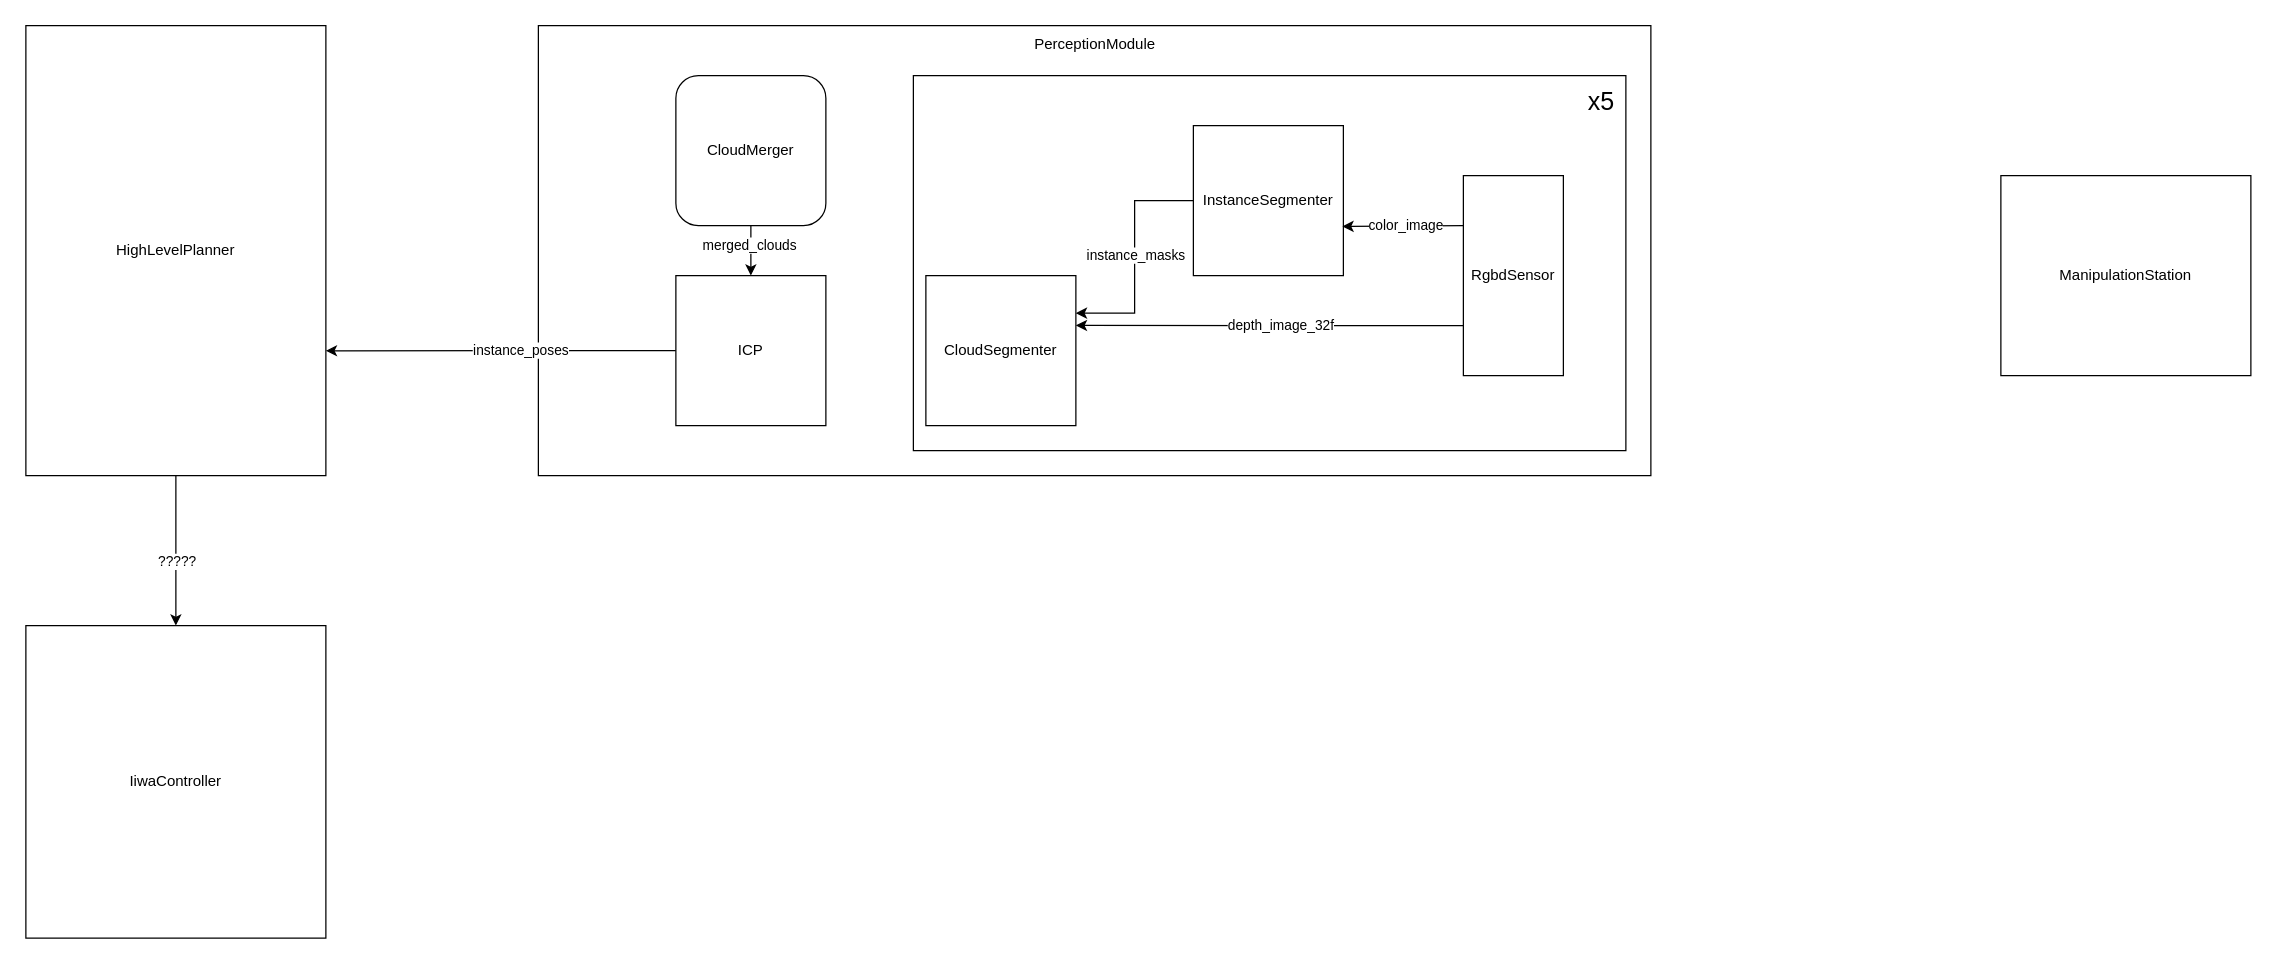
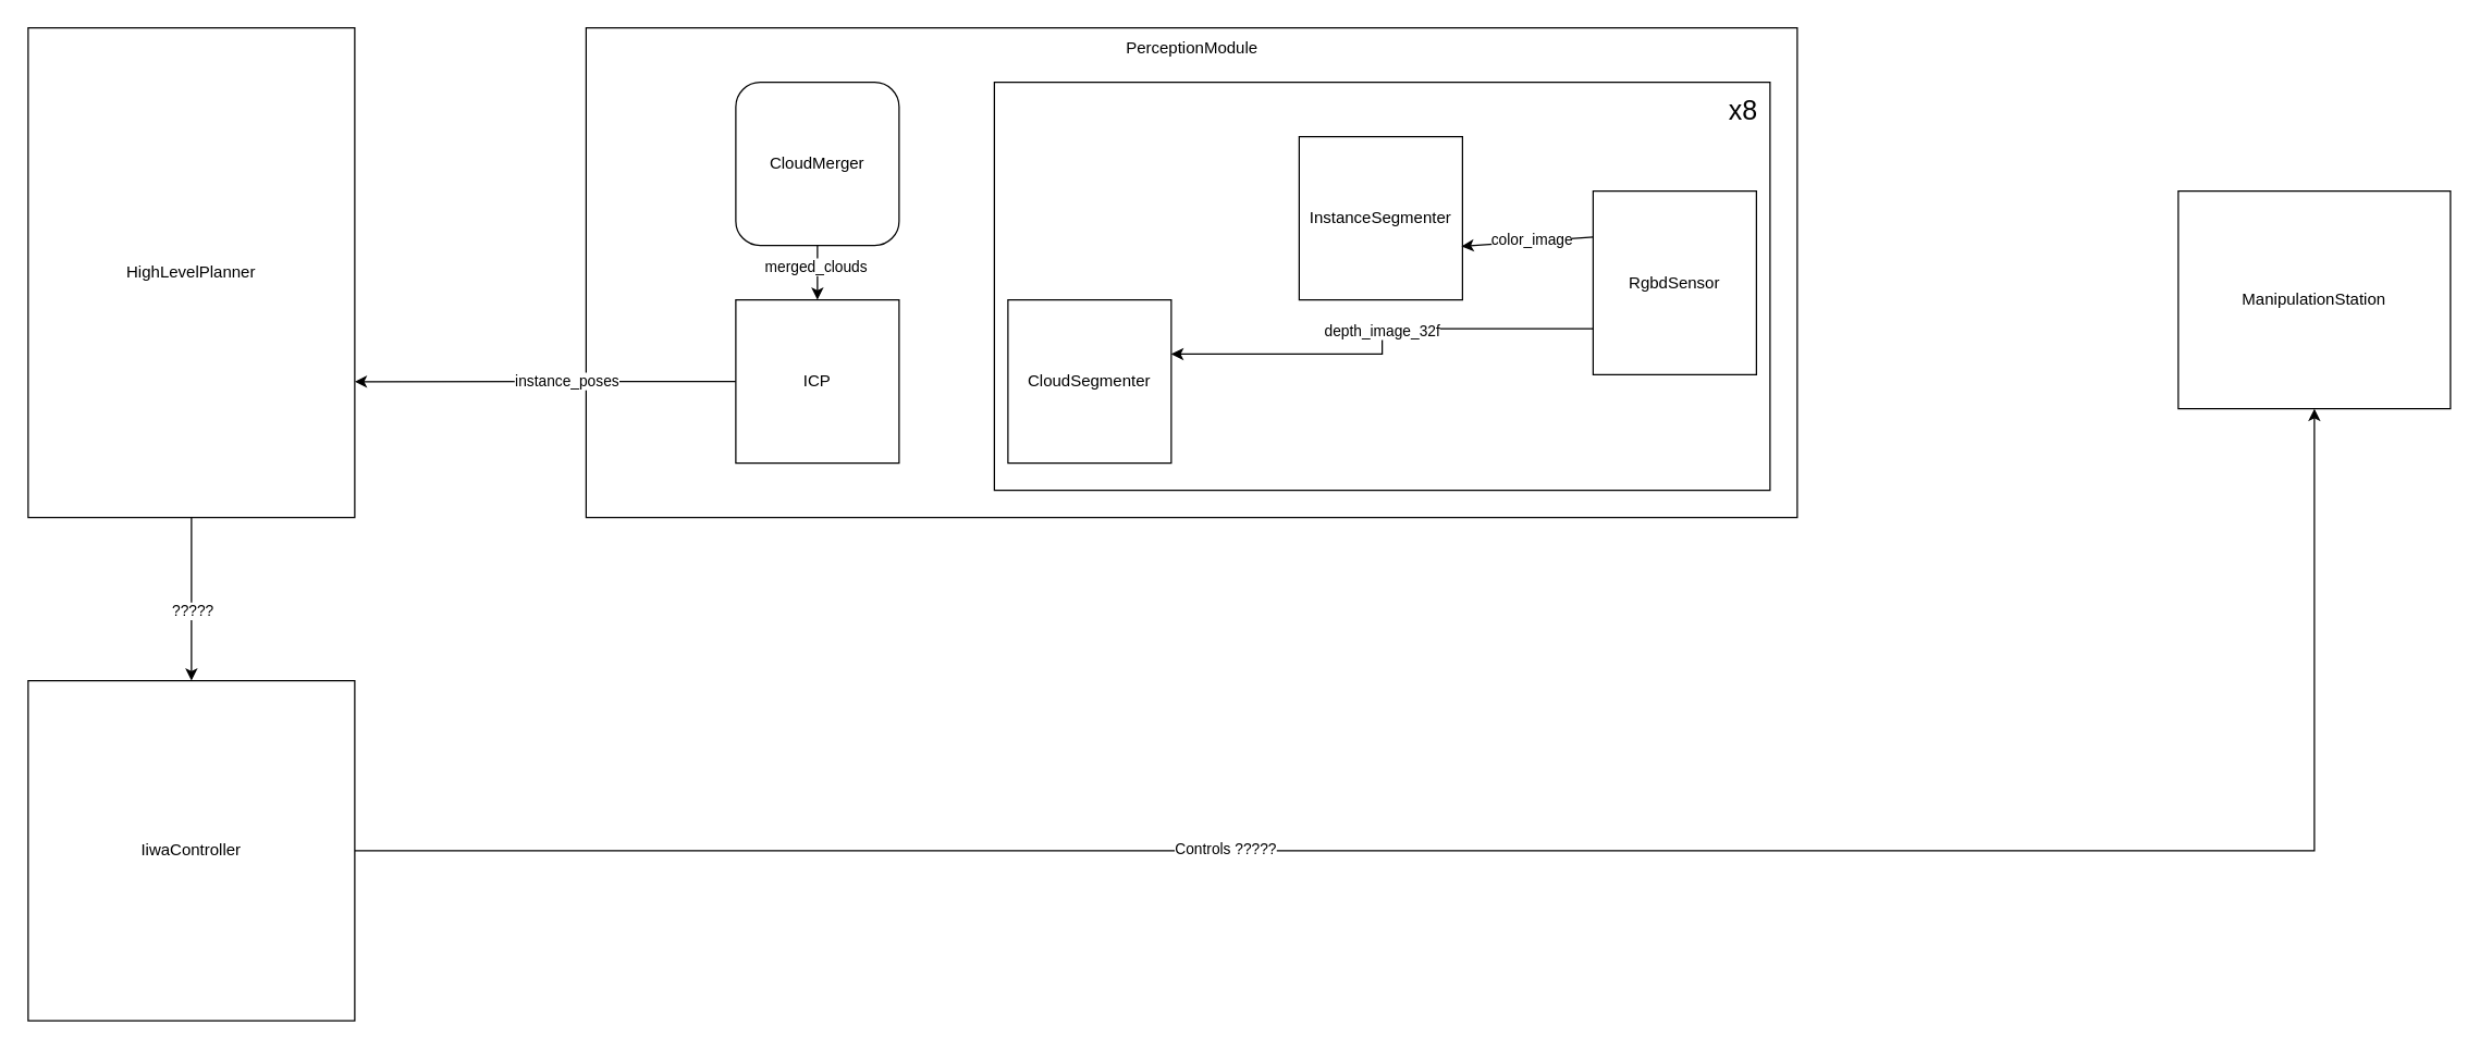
  <mxCell id="0" />
  <mxCell id="1" parent="0" />
  <mxCell id="2" value="" style="rounded=0;whiteSpace=wrap;html=1;fillColor=none;" vertex="1" parent="1"><mxGeometry x="430" width="890" height="360" as="geometry" y="20" /></mxCell>
  <mxCell id="3" value="ManipulationStation" style="rounded=0;whiteSpace=wrap;html=1;" parent="1" vertex="1"><mxGeometry x="1600" y="140" width="200" height="160" as="geometry" /></mxCell>
  <mxCell id="4" style="edgeStyle=orthogonalEdgeStyle;rounded=0;orthogonalLoop=1;jettySize=auto;html=1;exitX=0;exitY=0.75;exitDx=0;exitDy=0;entryX=1;entryY=0.332;entryDx=0;entryDy=0;entryPerimeter=0;" edge="1" parent="1" source="6" target="12"><mxGeometry relative="1" as="geometry" /></mxCell>
  <mxCell id="5" value="depth_image_32f" style="edgeLabel;html=1;align=center;verticalAlign=middle;resizable=0;points=[];" vertex="1" connectable="0" parent="4"><mxGeometry x="-0.053" y="-1" relative="1" as="geometry"><mxPoint as="offset" /></mxGeometry></mxCell>
- <mxCell id="6" value="RgbdSensor" style="whiteSpace=wrap;html=1;" parent="1" vertex="1"><mxGeometry x="1170" y="140" width="80" height="160" as="geometry" /></mxCell>
- <mxCell id="7" style="edgeStyle=orthogonalEdgeStyle;rounded=0;orthogonalLoop=1;jettySize=auto;html=1;exitX=0;exitY=0.5;exitDx=0;exitDy=0;entryX=1;entryY=0.25;entryDx=0;entryDy=0;" edge="1" parent="1" source="9" target="12"><mxGeometry relative="1" as="geometry" /></mxCell>
- <mxCell id="8" value="instance_masks" style="edgeLabel;html=1;align=center;verticalAlign=middle;resizable=0;points=[];" vertex="1" connectable="0" parent="7"><mxGeometry x="-0.19" relative="1" as="geometry"><mxPoint y="15" as="offset" /></mxGeometry></mxCell>
+ <mxCell id="6" value="RgbdSensor" style="whiteSpace=wrap;html=1;" parent="1" vertex="1"><mxGeometry x="1170" y="140" width="120" height="135" as="geometry" /></mxCell>
  <mxCell id="9" value="InstanceSegmenter" style="rounded=0;whiteSpace=wrap;html=1;" parent="1" vertex="1"><mxGeometry x="954" y="100" width="120" height="120" as="geometry" /></mxCell>
  <mxCell id="10" value="" style="endArrow=classic;html=1;rounded=0;entryX=0.994;entryY=0.672;entryDx=0;entryDy=0;entryPerimeter=0;exitX=0;exitY=0.25;exitDx=0;exitDy=0;" edge="1" parent="1" source="6" target="9"><mxGeometry width="50" height="50" relative="1" as="geometry"><mxPoint x="1050" y="240" as="sourcePoint" /><mxPoint x="1100" y="190" as="targetPoint" /></mxGeometry></mxCell>
  <mxCell id="11" value="color_image" style="edgeLabel;html=1;align=center;verticalAlign=middle;resizable=0;points=[];" vertex="1" connectable="0" parent="10"><mxGeometry x="-0.171" y="-1" relative="1" as="geometry"><mxPoint x="-6" as="offset" /></mxGeometry></mxCell>
  <mxCell id="12" value="CloudSegmenter" style="rounded=0;whiteSpace=wrap;html=1;" vertex="1" parent="1"><mxGeometry x="740" y="220" width="120" height="120" as="geometry" /></mxCell>
  <mxCell id="13" style="edgeStyle=orthogonalEdgeStyle;rounded=0;orthogonalLoop=1;jettySize=auto;html=1;exitX=0.5;exitY=1;exitDx=0;exitDy=0;entryX=0.5;entryY=0;entryDx=0;entryDy=0;" edge="1" parent="1" source="15" target="21"><mxGeometry relative="1" as="geometry" /></mxCell>
  <mxCell id="14" value="merged_clouds" style="edgeLabel;html=1;align=center;verticalAlign=middle;resizable=0;points=[];" vertex="1" connectable="0" parent="13"><mxGeometry x="-0.271" y="-2" relative="1" as="geometry"><mxPoint as="offset" /></mxGeometry></mxCell>
  <mxCell id="15" value="CloudMerger" style="whiteSpace=wrap;html=1;rounded=1;" vertex="1" parent="1"><mxGeometry x="540" y="60" width="120" height="120" as="geometry" /></mxCell>
  <mxCell id="16" value="PerceptionModule" style="text;html=1;align=center;verticalAlign=middle;resizable=0;points=[];autosize=1;strokeColor=none;fillColor=none;" vertex="1" parent="1"><mxGeometry x="815" width="120" height="30" as="geometry" y="20" /></mxCell>
  <mxCell id="17" value="" style="whiteSpace=wrap;html=1;fillColor=none;" vertex="1" parent="1"><mxGeometry x="730" y="60" width="570" height="300" as="geometry" /></mxCell>
- <mxCell id="18" value="&lt;font style=&quot;font-size: 20px;&quot;&gt;x5&lt;/font&gt;" style="text;html=1;align=center;verticalAlign=middle;resizable=0;points=[];autosize=1;strokeColor=none;fillColor=none;" vertex="1" parent="1"><mxGeometry x="1260" y="60" width="40" height="40" as="geometry" /></mxCell>
+ <mxCell id="18" value="&lt;font style=&quot;font-size: 20px;&quot;&gt;x8&lt;/font&gt;" style="text;html=1;align=center;verticalAlign=middle;resizable=0;points=[];autosize=1;strokeColor=none;fillColor=none;" vertex="1" parent="1"><mxGeometry x="1260" y="60" width="40" height="40" as="geometry" /></mxCell>
  <mxCell id="19" style="edgeStyle=orthogonalEdgeStyle;rounded=0;orthogonalLoop=1;jettySize=auto;html=1;exitX=0;exitY=0.5;exitDx=0;exitDy=0;" edge="1" parent="1" source="21"><mxGeometry relative="1" as="geometry"><mxPoint x="260" y="280.143" as="targetPoint" /></mxGeometry></mxCell>
  <mxCell id="20" value="instance_poses" style="edgeLabel;html=1;align=center;verticalAlign=middle;resizable=0;points=[];" vertex="1" connectable="0" parent="19"><mxGeometry x="-0.108" y="-1" relative="1" as="geometry"><mxPoint as="offset" /></mxGeometry></mxCell>
  <mxCell id="21" value="ICP" style="whiteSpace=wrap;html=1;" vertex="1" parent="1"><mxGeometry x="540" y="220" width="120" height="120" as="geometry" /></mxCell>
  <mxCell id="22" style="edgeStyle=orthogonalEdgeStyle;rounded=0;orthogonalLoop=1;jettySize=auto;html=1;exitX=0.5;exitY=1;exitDx=0;exitDy=0;entryX=0.5;entryY=0;entryDx=0;entryDy=0;" edge="1" parent="1" source="24" target="27"><mxGeometry relative="1" as="geometry" /></mxCell>
  <mxCell id="23" value="?????" style="edgeLabel;html=1;align=center;verticalAlign=middle;resizable=0;points=[];" vertex="1" connectable="0" parent="22"><mxGeometry x="0.133" relative="1" as="geometry"><mxPoint as="offset" /></mxGeometry></mxCell>
  <mxCell id="24" value="HighLevelPlanner" style="rounded=0;whiteSpace=wrap;html=1;" vertex="1" parent="1"><mxGeometry x="20" width="240" height="360" as="geometry" y="20" /></mxCell>
+ <mxCell id="25" style="edgeStyle=orthogonalEdgeStyle;rounded=0;orthogonalLoop=1;jettySize=auto;html=1;exitX=1;exitY=0.5;exitDx=0;exitDy=0;entryX=0.5;entryY=1;entryDx=0;entryDy=0;" edge="1" parent="1" source="27" target="3"><mxGeometry relative="1" as="geometry" /></mxCell>
+ <mxCell id="26" value="Controls ?????" style="edgeLabel;html=1;align=center;verticalAlign=middle;resizable=0;points=[];" vertex="1" connectable="0" parent="25"><mxGeometry x="-0.276" y="2" relative="1" as="geometry"><mxPoint as="offset" /></mxGeometry></mxCell>
  <mxCell id="27" value="IiwaController" style="rounded=0;whiteSpace=wrap;html=1;" vertex="1" parent="1"><mxGeometry x="20" y="500" width="240" height="250" as="geometry" /></mxCell>
